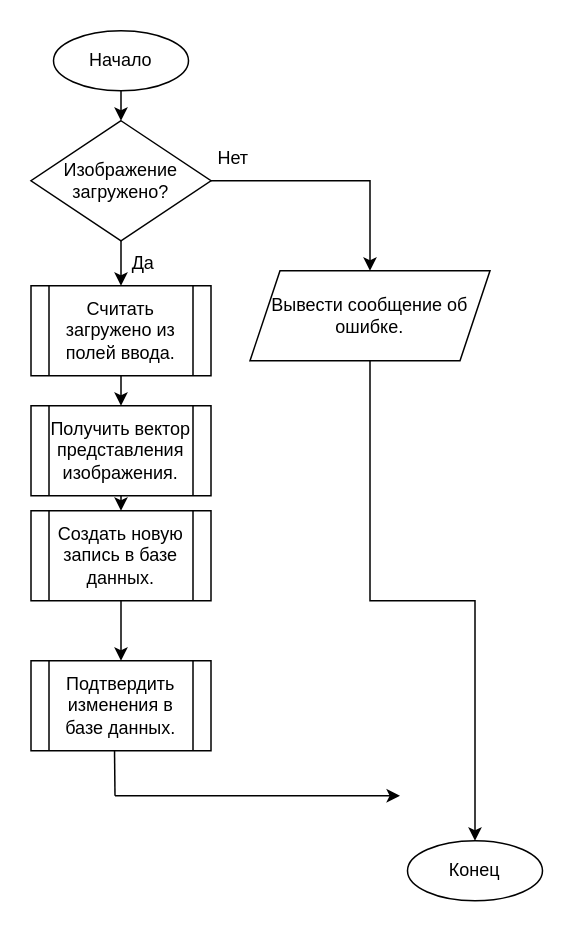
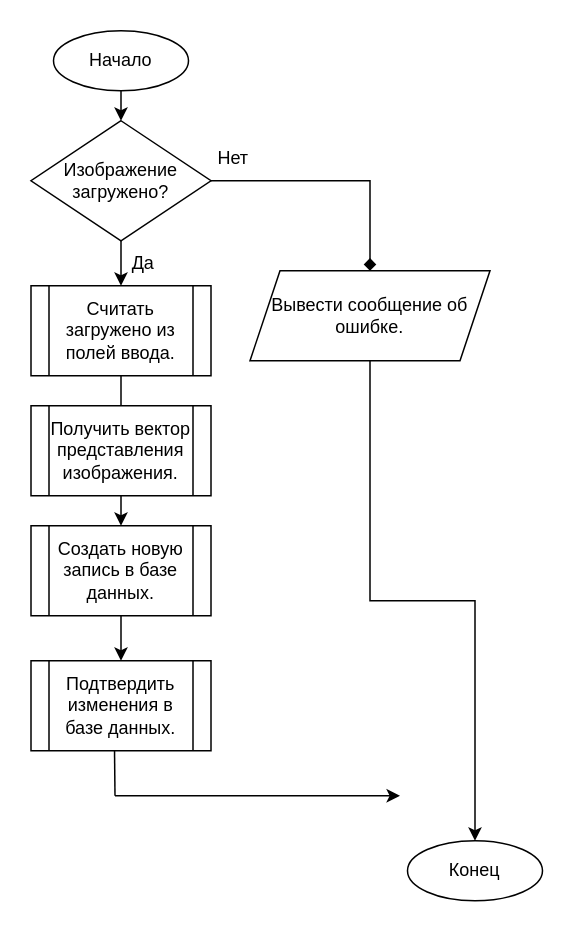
  <mxCell id="0" />
  <mxCell id="1" parent="0" />
  <mxCell id="2" style="edgeStyle=orthogonalEdgeStyle;rounded=0;orthogonalLoop=1;jettySize=auto;html=1;exitX=0.5;exitY=1;exitDx=0;exitDy=0;entryX=0.5;entryY=0;entryDx=0;entryDy=0;" parent="1" source="3" target="7" edge="1"><mxGeometry relative="1" as="geometry" /></mxCell>
  <mxCell id="3" value="Начало" style="ellipse;whiteSpace=wrap;html=1;" parent="1" vertex="1"><mxGeometry x="35" y="20" width="90" height="40" as="geometry" /></mxCell>
  <mxCell id="4" value="Конец" style="ellipse;whiteSpace=wrap;html=1;" parent="1" vertex="1"><mxGeometry x="271" y="560" width="90" height="40" as="geometry" /></mxCell>
- <mxCell id="5" style="edgeStyle=orthogonalEdgeStyle;rounded=0;orthogonalLoop=1;jettySize=auto;html=1;exitX=1;exitY=0.5;exitDx=0;exitDy=0;entryX=0.5;entryY=0;entryDx=0;entryDy=0;" parent="1" source="7" target="9" edge="1"><mxGeometry relative="1" as="geometry" /></mxCell>
+ <mxCell id="5" style="edgeStyle=orthogonalEdgeStyle;rounded=0;orthogonalLoop=1;jettySize=auto;html=1;exitX=1;exitY=0.5;exitDx=0;exitDy=0;entryX=0.5;entryY=0;entryDx=0;entryDy=0;endArrow=diamond;" parent="1" source="7" target="9" edge="1"><mxGeometry relative="1" as="geometry" /></mxCell>
  <mxCell id="6" style="edgeStyle=orthogonalEdgeStyle;rounded=0;orthogonalLoop=1;jettySize=auto;html=1;exitX=0.5;exitY=1;exitDx=0;exitDy=0;entryX=0.5;entryY=0;entryDx=0;entryDy=0;" parent="1" source="7" target="12" edge="1"><mxGeometry relative="1" as="geometry" /></mxCell>
  <mxCell id="7" value="Изображение загружено?" style="rhombus;whiteSpace=wrap;html=1;" parent="1" vertex="1"><mxGeometry x="20" y="80" width="120" height="80" as="geometry" /></mxCell>
  <mxCell id="8" style="edgeStyle=orthogonalEdgeStyle;rounded=0;orthogonalLoop=1;jettySize=auto;html=1;exitX=0.5;exitY=1;exitDx=0;exitDy=0;entryX=0.5;entryY=0;entryDx=0;entryDy=0;" parent="1" source="9" target="4" edge="1"><mxGeometry relative="1" as="geometry" /></mxCell>
  <mxCell id="9" value="Вывести сообщение об ошибке." style="shape=parallelogram;perimeter=parallelogramPerimeter;whiteSpace=wrap;html=1;fixedSize=1;" parent="1" vertex="1"><mxGeometry x="166" y="180" width="160" height="60" as="geometry" /></mxCell>
  <mxCell id="10" value="Нет" style="text;html=1;strokeColor=none;fillColor=none;align=center;verticalAlign=middle;whiteSpace=wrap;rounded=0;" parent="1" vertex="1"><mxGeometry x="125" y="90" width="60" height="30" as="geometry" /></mxCell>
- <mxCell id="11" style="edgeStyle=orthogonalEdgeStyle;rounded=0;orthogonalLoop=1;jettySize=auto;html=1;exitX=0.5;exitY=1;exitDx=0;exitDy=0;entryX=0.5;entryY=0;entryDx=0;entryDy=0;" parent="1" source="12" target="19" edge="1"><mxGeometry relative="1" as="geometry" /></mxCell>
+ <mxCell id="11" style="edgeStyle=orthogonalEdgeStyle;rounded=0;orthogonalLoop=1;jettySize=auto;html=1;exitX=0.5;exitY=1;exitDx=0;exitDy=0;entryX=0.5;entryY=0;entryDx=0;entryDy=0;endArrow=none;" parent="1" source="12" target="19" edge="1"><mxGeometry relative="1" as="geometry" /></mxCell>
  <mxCell id="12" value="Считать загружено из полей ввода." style="shape=process;whiteSpace=wrap;html=1;backgroundOutline=1;" parent="1" vertex="1"><mxGeometry x="20" y="190" width="120" height="60" as="geometry" /></mxCell>
  <mxCell id="13" style="edgeStyle=orthogonalEdgeStyle;rounded=0;orthogonalLoop=1;jettySize=auto;html=1;exitX=0.5;exitY=1;exitDx=0;exitDy=0;entryX=0.5;entryY=0;entryDx=0;entryDy=0;" parent="1" source="14" target="15" edge="1"><mxGeometry relative="1" as="geometry" /></mxCell>
- <mxCell id="14" value="Создать новую запись в базе данных." style="shape=process;whiteSpace=wrap;html=1;backgroundOutline=1;" parent="1" vertex="1"><mxGeometry x="20" y="340" width="120" height="60" as="geometry" /></mxCell>
+ <mxCell id="14" value="Создать новую запись в базе данных." style="shape=process;whiteSpace=wrap;html=1;backgroundOutline=1;" parent="1" vertex="1"><mxGeometry x="20" y="350" width="120" height="60" as="geometry" /></mxCell>
  <mxCell id="15" value="Подтвердить изменения в базе данных." style="shape=process;whiteSpace=wrap;html=1;backgroundOutline=1;" parent="1" vertex="1"><mxGeometry x="20" y="440" width="120" height="60" as="geometry" /></mxCell>
  <mxCell id="16" value="" style="endArrow=none;html=1;rounded=0;exitX=0.464;exitY=0.994;exitDx=0;exitDy=0;exitPerimeter=0;" parent="1" source="15" edge="1"><mxGeometry width="50" height="50" relative="1" as="geometry"><mxPoint x="166" y="520" as="sourcePoint" /><mxPoint x="76" y="530" as="targetPoint" /></mxGeometry></mxCell>
  <mxCell id="17" value="Да" style="text;html=1;strokeColor=none;fillColor=none;align=center;verticalAlign=middle;whiteSpace=wrap;rounded=0;" parent="1" vertex="1"><mxGeometry x="65" y="160" width="60" height="30" as="geometry" /></mxCell>
  <mxCell id="18" style="edgeStyle=orthogonalEdgeStyle;rounded=0;orthogonalLoop=1;jettySize=auto;html=1;exitX=0.5;exitY=1;exitDx=0;exitDy=0;entryX=0.5;entryY=0;entryDx=0;entryDy=0;" parent="1" source="19" target="14" edge="1"><mxGeometry relative="1" as="geometry" /></mxCell>
  <mxCell id="19" value="Получить вектор представления изображения." style="shape=process;whiteSpace=wrap;html=1;backgroundOutline=1;" parent="1" vertex="1"><mxGeometry x="20" y="270" width="120" height="60" as="geometry" /></mxCell>
  <mxCell id="20" value="" style="endArrow=classic;html=1;rounded=0;" parent="1" edge="1"><mxGeometry width="50" height="50" relative="1" as="geometry"><mxPoint x="76" y="530" as="sourcePoint" /><mxPoint x="266" y="530" as="targetPoint" /></mxGeometry></mxCell>
